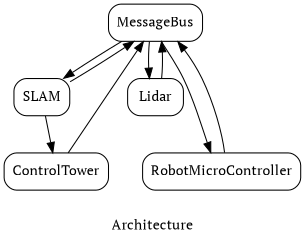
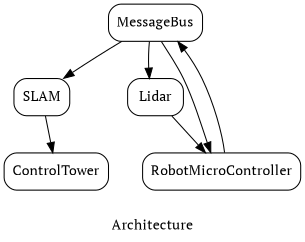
  digraph {
    fontname="PT Serif"
    label=Architecture
    node [fontname="PT Serif" shape=box style=rounded]
    edge [fontname="PT Serif"]
    MessageBus
    SLAM
    Lidar
    RobotMicroController
    ControlTower
    MessageBus -> SLAM
    MessageBus -> Lidar
    MessageBus -> RobotMicroController
-   SLAM -> MessageBus
    SLAM -> ControlTower
-   Lidar -> MessageBus
+   Lidar -> RobotMicroController
    RobotMicroController -> MessageBus
-   ControlTower -> MessageBus
  }
